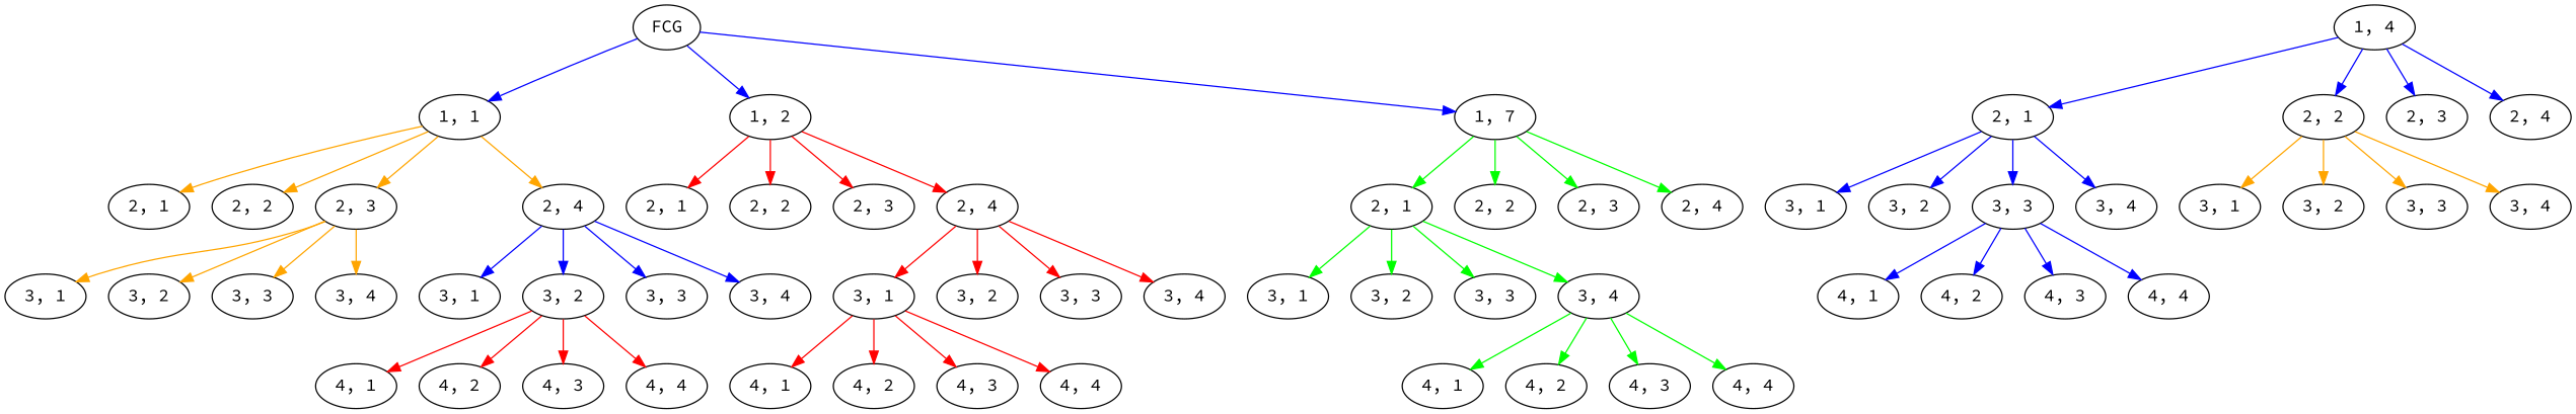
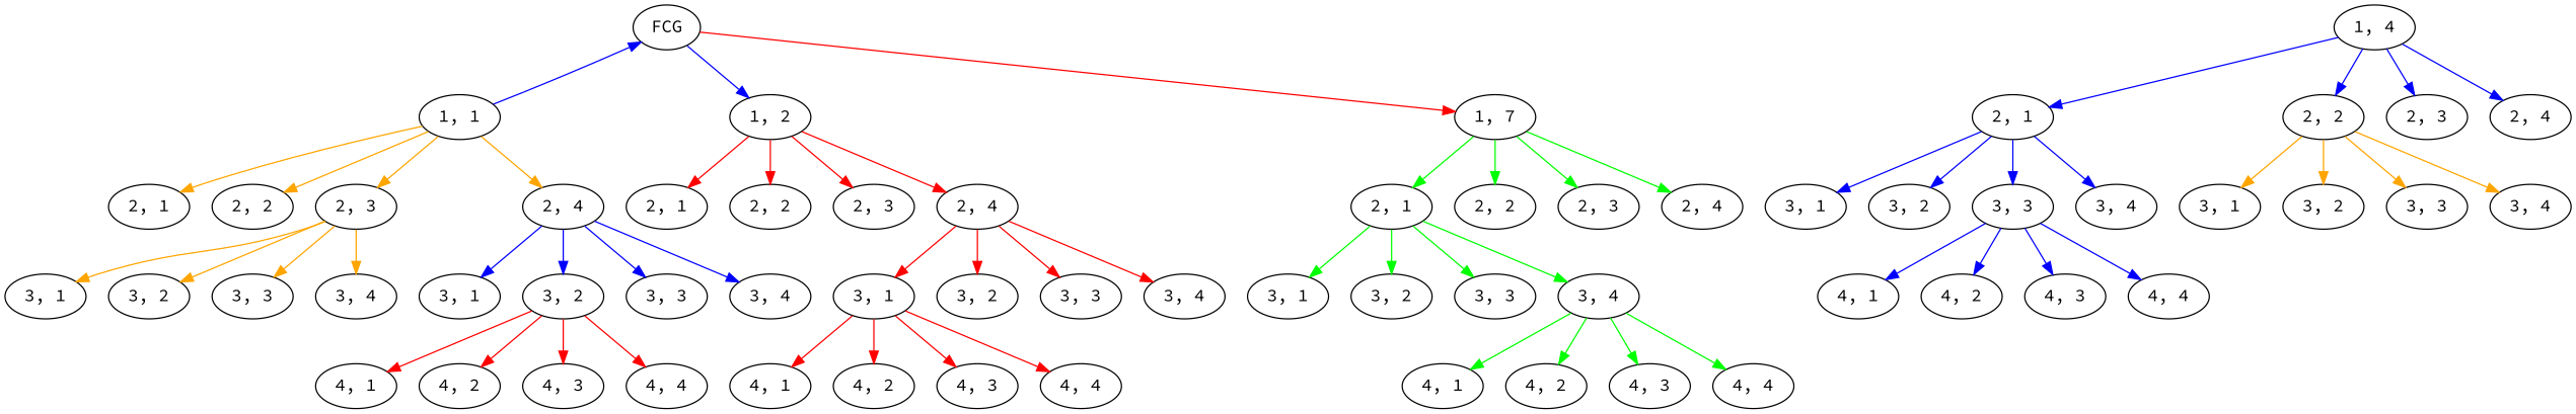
  digraph {
    fontname="Source Code Pro"
    node [fontname="Source Code Pro"]
    edge [color=blue fontname="Source Code Pro"]
    n1 [label=FCG]
    n2 [label="1, 1"]
    n3 [label="1, 2"]
    n4 [label="1, 7"]
    n5 [label="2, 1"]
    n6 [label="2, 2"]
    n7 [label="2, 3"]
    n8 [label="2, 4"]
    n9 [label="2, 1"]
    n10 [label="2, 2"]
    n11 [label="2, 3"]
    n12 [label="2, 4"]
    n13 [label="2, 1"]
    n14 [label="2, 2"]
    n15 [label="2, 3"]
    n16 [label="2, 4"]
    n17 [label="1, 4"]
    n18 [label="2, 1"]
    n19 [label="2, 2"]
    n20 [label="2, 3"]
    n21 [label="2, 4"]
    n22 [label="3, 1"]
    n23 [label="3, 2"]
    n24 [label="3, 3"]
    n25 [label="3, 4"]
    n26 [label="3, 1"]
    n27 [label="3, 2"]
    n28 [label="3, 3"]
    n29 [label="3, 4"]
    n30 [label="3, 1"]
    n31 [label="3, 2"]
    n32 [label="3, 3"]
    n33 [label="3, 4"]
    n34 [label="3, 1"]
    n35 [label="3, 2"]
    n36 [label="3, 3"]
    n37 [label="3, 4"]
    n38 [label="4, 1"]
    n39 [label="4, 2"]
    n40 [label="4, 3"]
    n41 [label="4, 4"]
    n42 [label="3, 1"]
    n43 [label="3, 2"]
    n44 [label="3, 3"]
    n45 [label="3, 4"]
    n46 [label="4, 1"]
    n47 [label="4, 2"]
    n48 [label="4, 3"]
    n49 [label="4, 4"]
    n50 [label="3, 1"]
    n51 [label="3, 2"]
    n52 [label="3, 3"]
    n53 [label="3, 4"]
    n54 [label="4, 1"]
    n55 [label="4, 2"]
    n56 [label="4, 3"]
    n57 [label="4, 4"]
    n58 [label="4, 1"]
    n59 [label="4, 2"]
    n60 [label="4, 3"]
    n61 [label="4, 4"]
-   n1 -> n2
+   n2 -> n1
    n1 -> n3
-   n1 -> n4
+   n1 -> n4 [color=red]
    n2 -> n5 [color=orange]
    n2 -> n6 [color=orange]
    n2 -> n7 [color=orange]
    n2 -> n8 [color=orange]
    n3 -> n9 [color=red]
    n3 -> n10 [color=red]
    n3 -> n11 [color=red]
    n3 -> n12 [color=red]
    n4 -> n13 [color=green]
    n4 -> n14 [color=green]
    n4 -> n15 [color=green]
    n4 -> n16 [color=green]
    n7 -> n22 [color=orange]
    n7 -> n23 [color=orange]
    n7 -> n24 [color=orange]
    n7 -> n25 [color=orange]
    n8 -> n26
    n8 -> n27
    n8 -> n28
    n8 -> n29
    n12 -> n30 [color=red]
    n12 -> n31 [color=red]
    n12 -> n32 [color=red]
    n12 -> n33 [color=red]
    n13 -> n34 [color=green]
    n13 -> n35 [color=green]
    n13 -> n36 [color=green]
    n13 -> n37 [color=green]
    n17 -> n18
    n17 -> n19
    n17 -> n20
    n17 -> n21
    n18 -> n42
    n18 -> n43
    n18 -> n44
    n18 -> n45
    n19 -> n50 [color=orange]
    n19 -> n51 [color=orange]
    n19 -> n52 [color=orange]
    n19 -> n53 [color=orange]
    n27 -> n58 [color=red]
    n27 -> n59 [color=red]
    n27 -> n60 [color=red]
    n27 -> n61 [color=red]
    n30 -> n54 [color=red]
    n30 -> n55 [color=red]
    n30 -> n56 [color=red]
    n30 -> n57 [color=red]
    n37 -> n38 [color=green]
    n37 -> n39 [color=green]
    n37 -> n40 [color=green]
    n37 -> n41 [color=green]
    n44 -> n46
    n44 -> n47
    n44 -> n48
    n44 -> n49
  }
